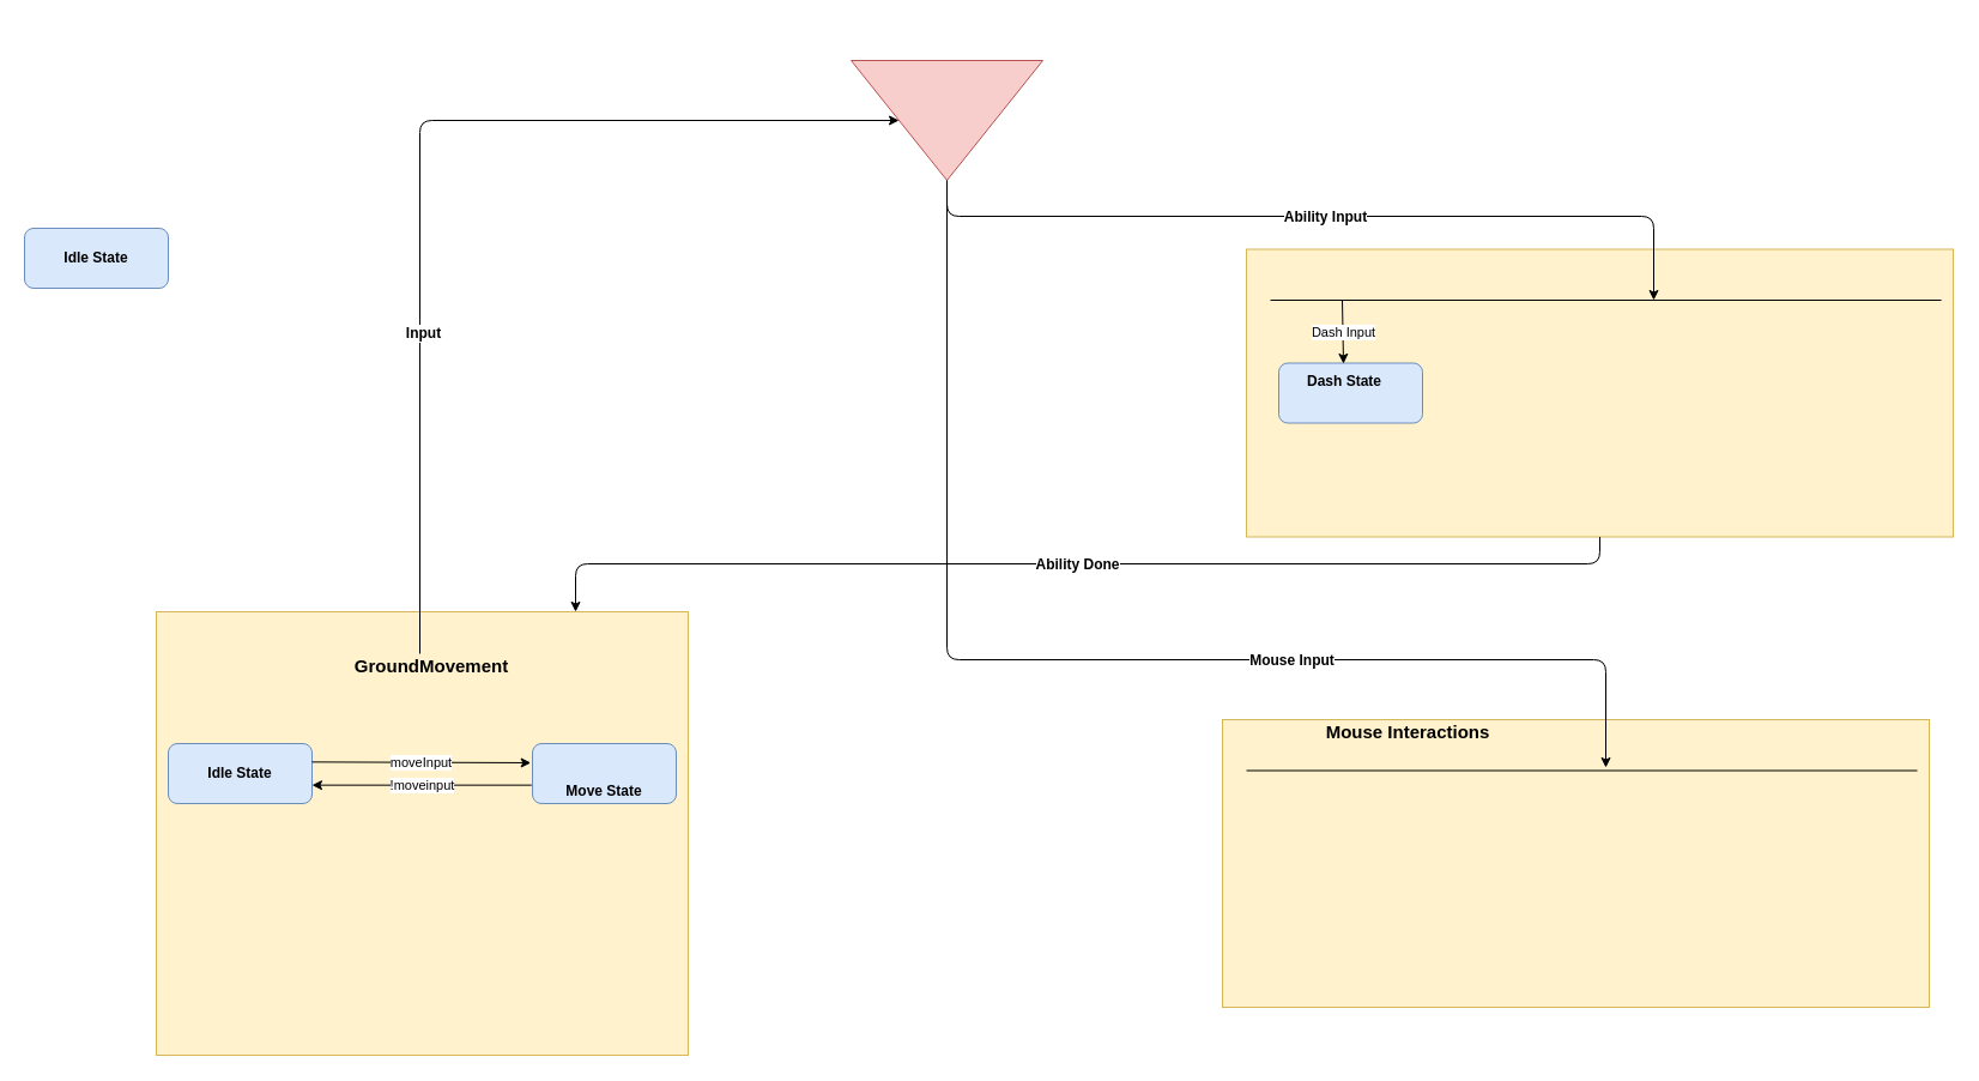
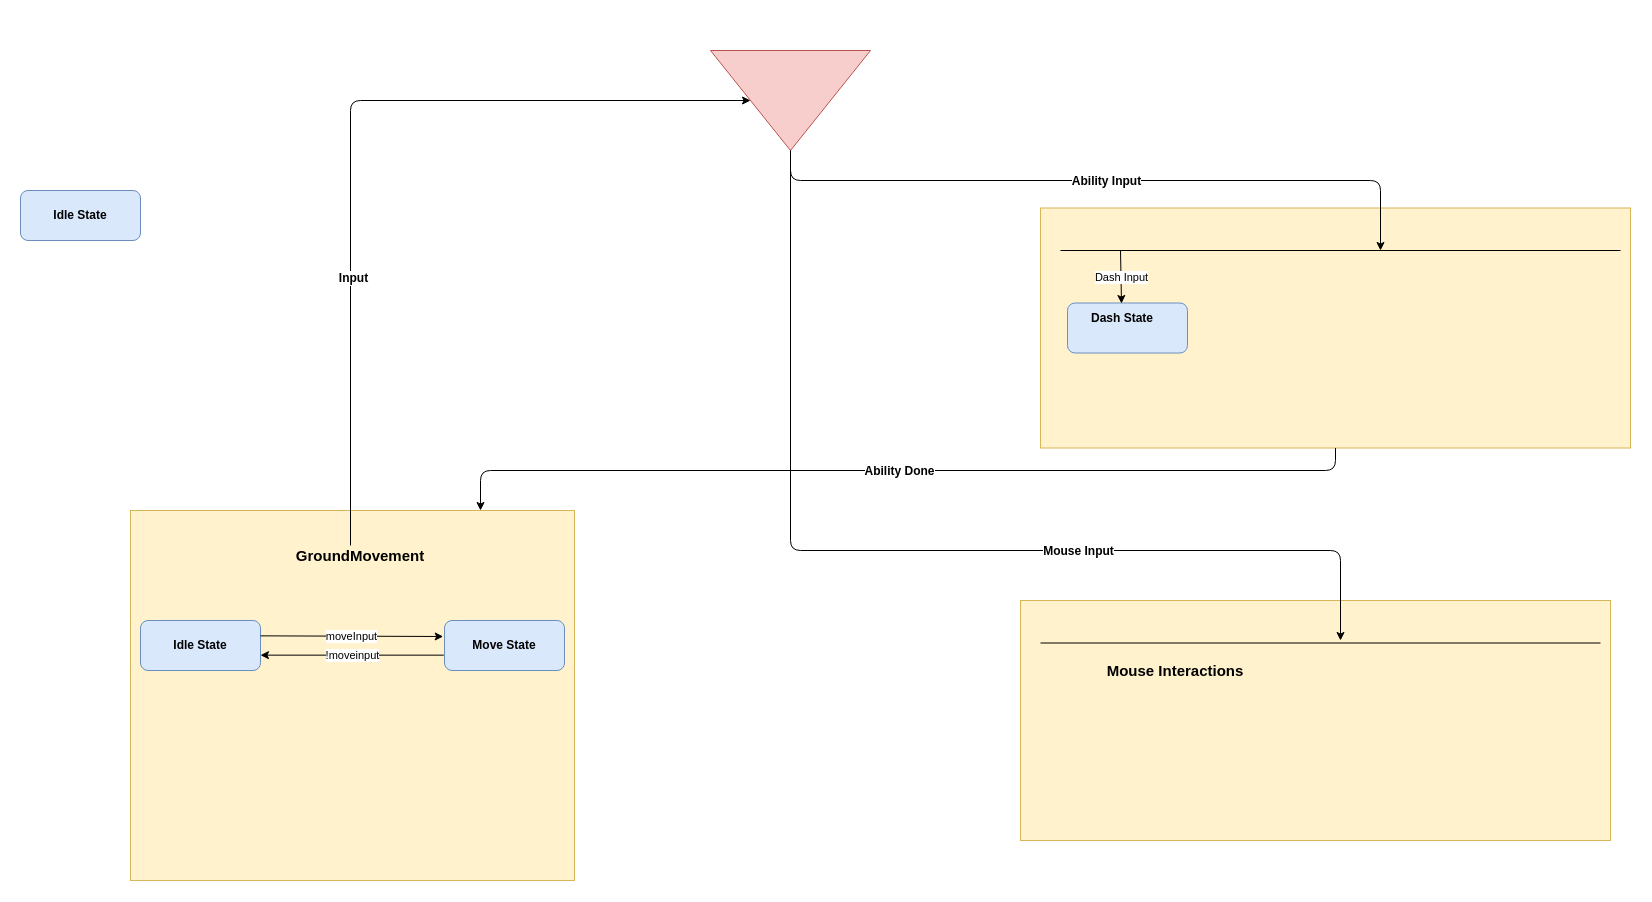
  <mxCell id="0" />
  <mxCell id="1" parent="0" />
  <mxCell id="2" value="" style="rounded=0;whiteSpace=wrap;html=1;fillColor=#fff2cc;strokeColor=#d6b656;" vertex="1" parent="1"><mxGeometry x="130" y="510" width="444" height="370" as="geometry" /></mxCell>
  <mxCell id="3" value="GroundMovement&lt;br style=&quot;font-size: 15px;&quot;&gt;" style="text;html=1;strokeColor=none;fillColor=none;align=center;verticalAlign=middle;whiteSpace=wrap;rounded=0;fontStyle=1;fontSize=15;" vertex="1" parent="1"><mxGeometry x="340" y="545" width="40" height="20" as="geometry" /></mxCell>
  <mxCell id="4" value="" style="rounded=1;whiteSpace=wrap;html=1;fillColor=#dae8fc;strokeColor=#6c8ebf;" vertex="1" parent="1"><mxGeometry x="140" y="620" width="120" height="50" as="geometry" /></mxCell>
  <mxCell id="5" value="Idle State" style="text;html=1;strokeColor=none;fillColor=none;align=center;verticalAlign=middle;whiteSpace=wrap;rounded=0;fontStyle=1" vertex="1" parent="1"><mxGeometry x="150" y="637.5" width="100" height="15" as="geometry" /></mxCell>
  <mxCell id="6" value="" style="rounded=1;whiteSpace=wrap;html=1;fillColor=#dae8fc;strokeColor=#6c8ebf;" vertex="1" parent="1"><mxGeometry x="20" y="190" width="120" height="50" as="geometry" /></mxCell>
  <mxCell id="7" value="Idle State" style="text;html=1;strokeColor=none;fillColor=none;align=center;verticalAlign=middle;whiteSpace=wrap;rounded=0;fontStyle=1" vertex="1" parent="1"><mxGeometry x="30" y="207.5" width="100" height="15" as="geometry" /></mxCell>
  <mxCell id="8" value="" style="rounded=1;whiteSpace=wrap;html=1;fillColor=#dae8fc;strokeColor=#6c8ebf;" vertex="1" parent="1"><mxGeometry x="444" y="620" width="120" height="50" as="geometry" /></mxCell>
- <mxCell id="9" value="Move State&lt;br&gt;" style="text;html=1;strokeColor=none;fillColor=none;align=center;verticalAlign=middle;whiteSpace=wrap;rounded=0;fontStyle=1" vertex="1" parent="1"><mxGeometry x="454" y="652.5" width="100" height="15" as="geometry" /></mxCell>
+ <mxCell id="9" value="Move State&lt;br&gt;" style="text;html=1;strokeColor=none;fillColor=none;align=center;verticalAlign=middle;whiteSpace=wrap;rounded=0;fontStyle=1" vertex="1" parent="1"><mxGeometry x="454" y="637.5" width="100" height="15" as="geometry" /></mxCell>
  <mxCell id="10" value="" style="rounded=0;whiteSpace=wrap;html=1;fontSize=5;fillColor=#fff2cc;strokeColor=#d6b656;" vertex="1" parent="1"><mxGeometry x="1040" y="207.5" width="590" height="240" as="geometry" /></mxCell>
  <mxCell id="11" value="" style="endArrow=classic;html=1;fontSize=5;exitX=1;exitY=0.307;exitDx=0;exitDy=0;exitPerimeter=0;entryX=-0.011;entryY=0.32;entryDx=0;entryDy=0;entryPerimeter=0;" edge="1" parent="1" source="4" target="8"><mxGeometry relative="1" as="geometry"><mxPoint x="430" y="640" as="sourcePoint" /><mxPoint x="530" y="640" as="targetPoint" /></mxGeometry></mxCell>
  <mxCell id="12" value="moveInput" style="edgeLabel;resizable=0;html=1;align=center;verticalAlign=middle;fontSize=11;" connectable="0" vertex="1" parent="11"><mxGeometry relative="1" as="geometry" /></mxCell>
  <mxCell id="13" value="" style="endArrow=classic;html=1;fontSize=8;exitX=-0.006;exitY=0.693;exitDx=0;exitDy=0;exitPerimeter=0;entryX=1;entryY=0.693;entryDx=0;entryDy=0;entryPerimeter=0;" edge="1" parent="1" source="8" target="4"><mxGeometry relative="1" as="geometry"><mxPoint x="430" y="640" as="sourcePoint" /><mxPoint x="530" y="640" as="targetPoint" /></mxGeometry></mxCell>
  <mxCell id="14" value="!moveinput" style="edgeLabel;resizable=0;html=1;align=center;verticalAlign=middle;fontSize=11;" connectable="0" vertex="1" parent="13"><mxGeometry relative="1" as="geometry" /></mxCell>
  <mxCell id="15" value="" style="triangle;whiteSpace=wrap;html=1;fontSize=15;rotation=90;fillColor=#f8cecc;strokeColor=#b85450;" vertex="1" parent="1"><mxGeometry x="740" y="20" width="100" height="160" as="geometry" /></mxCell>
  <mxCell id="16" value="" style="endArrow=classic;html=1;fontSize=15;exitX=0.5;exitY=1;exitDx=0;exitDy=0;" edge="1" parent="1" source="10"><mxGeometry relative="1" as="geometry"><mxPoint x="850" y="460" as="sourcePoint" /><mxPoint x="480" y="510" as="targetPoint" /><Array as="points"><mxPoint x="1335" y="470" /><mxPoint x="480" y="470" /></Array></mxGeometry></mxCell>
  <mxCell id="17" value="Ability Done" style="edgeLabel;resizable=0;html=1;align=center;verticalAlign=middle;fontSize=12;fontStyle=1" connectable="0" vertex="1" parent="16"><mxGeometry relative="1" as="geometry" /></mxCell>
  <mxCell id="18" value="" style="endArrow=classic;html=1;fontSize=12;exitX=0.25;exitY=0;exitDx=0;exitDy=0;" edge="1" parent="1" source="3" target="15"><mxGeometry relative="1" as="geometry"><mxPoint x="840" y="440" as="sourcePoint" /><mxPoint x="430" y="140" as="targetPoint" /><Array as="points"><mxPoint x="350" y="100" /></Array></mxGeometry></mxCell>
  <mxCell id="19" value="Input&lt;br&gt;" style="edgeLabel;resizable=0;html=1;align=center;verticalAlign=middle;fontStyle=1;fontSize=12;" connectable="0" vertex="1" parent="18"><mxGeometry relative="1" as="geometry"><mxPoint x="2" y="155" as="offset" /></mxGeometry></mxCell>
  <mxCell id="20" value="" style="rounded=1;whiteSpace=wrap;html=1;fillColor=#dae8fc;strokeColor=#6c8ebf;" vertex="1" parent="1"><mxGeometry x="1067" y="302.5" width="120" height="50" as="geometry" /></mxCell>
  <mxCell id="21" value="Dash State" style="text;html=1;strokeColor=none;fillColor=none;align=center;verticalAlign=middle;whiteSpace=wrap;rounded=0;fontStyle=1" vertex="1" parent="1"><mxGeometry x="1072" y="310" width="100" height="15" as="geometry" /></mxCell>
  <mxCell id="22" value="" style="endArrow=none;html=1;fontSize=12;" edge="1" parent="1"><mxGeometry width="50" height="50" relative="1" as="geometry"><mxPoint x="1620" y="250" as="sourcePoint" /><mxPoint x="1060" y="250" as="targetPoint" /></mxGeometry></mxCell>
  <mxCell id="23" value="" style="endArrow=classic;html=1;fontSize=12;entryX=0.45;entryY=0.01;entryDx=0;entryDy=0;entryPerimeter=0;" edge="1" parent="1" target="20"><mxGeometry relative="1" as="geometry"><mxPoint x="1120" y="250" as="sourcePoint" /><mxPoint x="1330" y="340" as="targetPoint" /></mxGeometry></mxCell>
  <mxCell id="24" value="Dash Input&lt;br&gt;" style="edgeLabel;resizable=0;html=1;align=center;verticalAlign=middle;" connectable="0" vertex="1" parent="23"><mxGeometry relative="1" as="geometry" /></mxCell>
  <mxCell id="25" value="" style="endArrow=classic;html=1;fontSize=12;exitX=1;exitY=0.5;exitDx=0;exitDy=0;" edge="1" parent="1" source="15"><mxGeometry relative="1" as="geometry"><mxPoint x="730" y="440" as="sourcePoint" /><mxPoint x="1380" y="250" as="targetPoint" /><Array as="points"><mxPoint x="790" y="180" /><mxPoint x="1380" y="180" /></Array></mxGeometry></mxCell>
  <mxCell id="26" value="Ability Input" style="edgeLabel;resizable=0;html=1;align=center;verticalAlign=middle;fontStyle=1;fontSize=12;" connectable="0" vertex="1" parent="25"><mxGeometry relative="1" as="geometry" /></mxCell>
  <mxCell id="27" value="" style="rounded=0;whiteSpace=wrap;html=1;fontSize=5;fillColor=#fff2cc;strokeColor=#d6b656;" vertex="1" parent="1"><mxGeometry x="1020" y="600" width="590" height="240" as="geometry" /></mxCell>
- <mxCell id="28" value="Mouse Interactions" style="text;html=1;strokeColor=none;fillColor=none;align=center;verticalAlign=middle;whiteSpace=wrap;rounded=0;fontSize=15;fontStyle=1" vertex="1" parent="1"><mxGeometry x="1090" y="600" width="170" height="20" as="geometry" /></mxCell>
+ <mxCell id="28" value="Mouse Interactions" style="text;html=1;strokeColor=none;fillColor=none;align=center;verticalAlign=middle;whiteSpace=wrap;rounded=0;fontSize=15;fontStyle=1" vertex="1" parent="1"><mxGeometry x="1090" y="660" width="170" height="20" as="geometry" /></mxCell>
  <mxCell id="29" value="" style="endArrow=none;html=1;fontSize=12;" edge="1" parent="1"><mxGeometry width="50" height="50" relative="1" as="geometry"><mxPoint x="1600" y="642.5" as="sourcePoint" /><mxPoint x="1040" y="642.5" as="targetPoint" /></mxGeometry></mxCell>
  <mxCell id="30" value="" style="endArrow=classic;html=1;fontSize=12;exitX=1;exitY=0.5;exitDx=0;exitDy=0;" edge="1" parent="1" source="15"><mxGeometry relative="1" as="geometry"><mxPoint x="840" y="590" as="sourcePoint" /><mxPoint x="1340" y="640" as="targetPoint" /><Array as="points"><mxPoint x="790" y="550" /><mxPoint x="1340" y="550" /></Array></mxGeometry></mxCell>
  <mxCell id="31" value="Mouse Input" style="edgeLabel;resizable=0;html=1;align=center;verticalAlign=middle;fontStyle=1;fontSize=12;" connectable="0" vertex="1" parent="30"><mxGeometry relative="1" as="geometry"><mxPoint x="167" as="offset" /></mxGeometry></mxCell>
